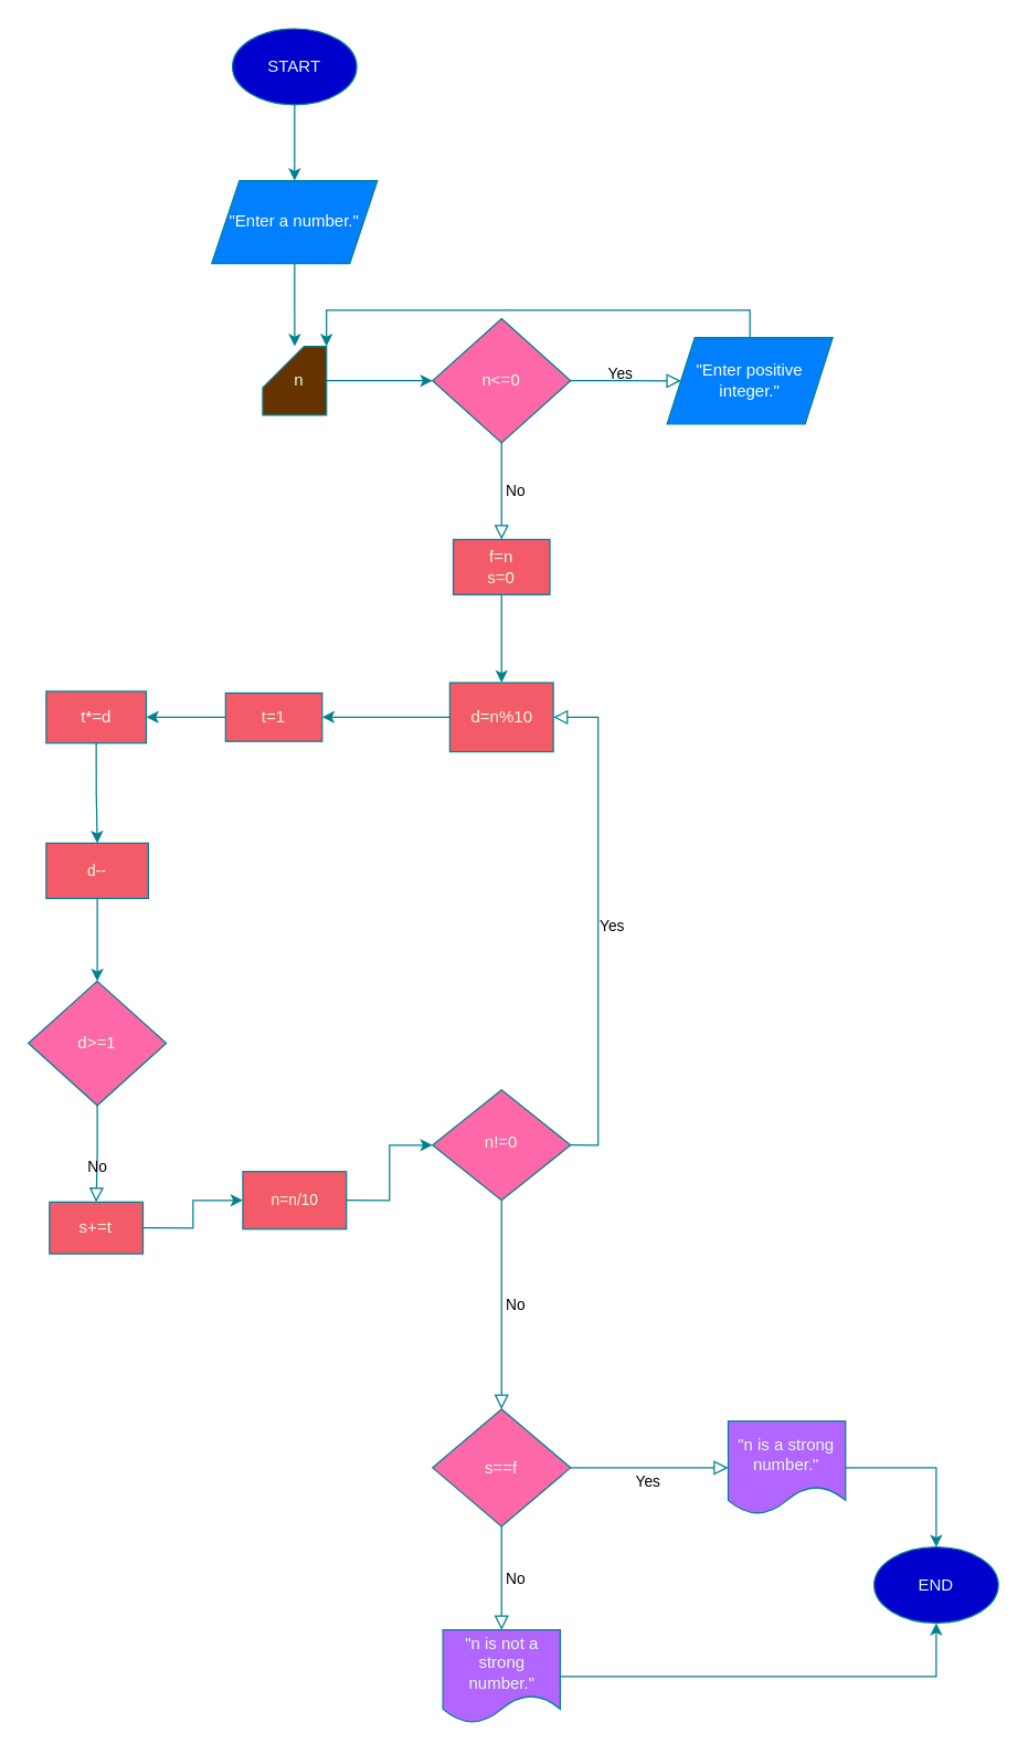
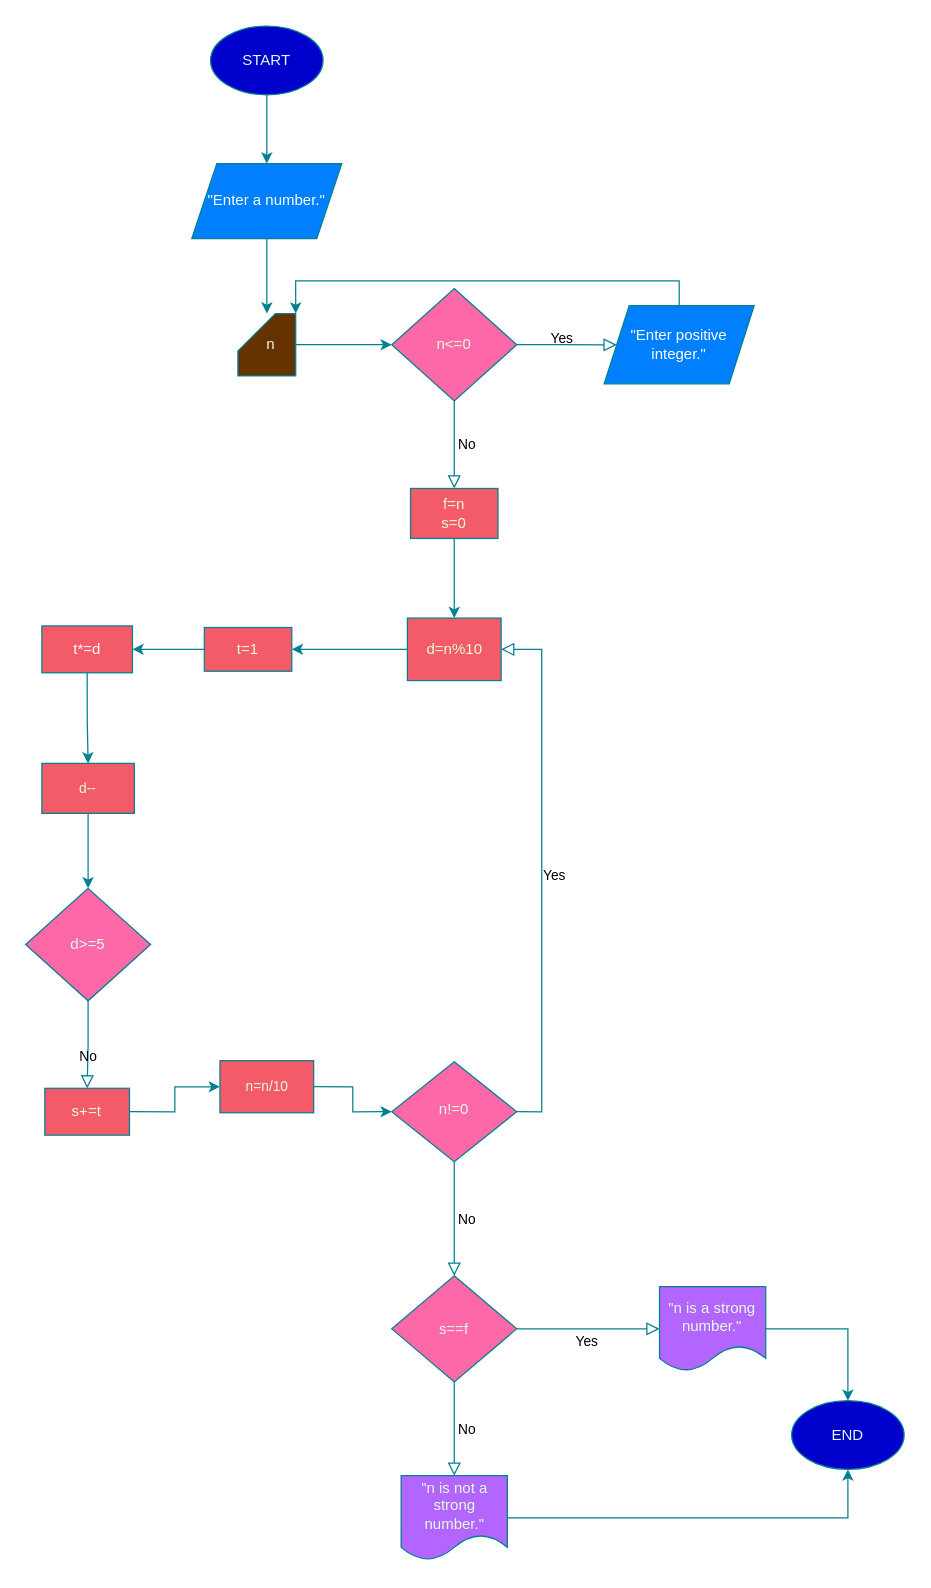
  <mxCell id="0" />
  <mxCell id="1" parent="0" />
  <mxCell id="2" style="edgeStyle=orthogonalEdgeStyle;rounded=0;orthogonalLoop=1;jettySize=auto;html=1;exitX=0.5;exitY=1;exitDx=0;exitDy=0;strokeColor=#028090;fontColor=#E4FDE1;fillColor=#F45B69;" parent="1" source="3" target="4" edge="1"><mxGeometry relative="1" as="geometry"><mxPoint x="213" y="240" as="targetPoint" /></mxGeometry></mxCell>
  <mxCell id="3" value="&lt;font color=&quot;#ffffff&quot;&gt;&quot;Enter a number.&quot;&lt;/font&gt;" style="shape=parallelogram;perimeter=parallelogramPerimeter;whiteSpace=wrap;html=1;fixedSize=1;fillColor=#007FFF;labelBackgroundColor=none;strokeColor=#028090;fontColor=#E4FDE1;" parent="1" vertex="1"><mxGeometry x="153" y="130" width="120" height="60" as="geometry" /></mxCell>
  <mxCell id="4" value="&amp;nbsp; n" style="shape=card;whiteSpace=wrap;html=1;strokeColor=#028090;fontColor=#E4FDE1;fillColor=#663300;" parent="1" vertex="1"><mxGeometry x="189.88" y="250" width="46.25" height="50" as="geometry" /></mxCell>
  <mxCell id="5" value="Yes" style="edgeStyle=orthogonalEdgeStyle;rounded=0;html=1;jettySize=auto;orthogonalLoop=1;fontSize=11;endArrow=block;endFill=0;endSize=8;strokeWidth=1;shadow=0;labelBackgroundColor=none;strokeColor=#028090;fontColor=default;exitX=1;exitY=0.5;exitDx=0;exitDy=0;entryX=1;entryY=0.5;entryDx=0;entryDy=0;" parent="1" source="24" target="9" edge="1"><mxGeometry x="-0.011" y="-10" relative="1" as="geometry"><mxPoint as="offset" /><mxPoint x="443" y="274.97" as="sourcePoint" /><mxPoint x="663" y="440" as="targetPoint" /><Array as="points" /></mxGeometry></mxCell>
  <mxCell id="6" value="No" style="edgeStyle=orthogonalEdgeStyle;rounded=0;html=1;jettySize=auto;orthogonalLoop=1;fontSize=11;endArrow=block;endFill=0;endSize=8;strokeWidth=1;shadow=0;labelBackgroundColor=none;strokeColor=#028090;fontColor=default;exitX=0.5;exitY=1;exitDx=0;exitDy=0;entryX=0.5;entryY=0;entryDx=0;entryDy=0;" parent="1" source="24" target="17" edge="1"><mxGeometry y="10" relative="1" as="geometry"><mxPoint as="offset" /><mxPoint x="283" y="330" as="sourcePoint" /><mxPoint x="373" y="1070" as="targetPoint" /><Array as="points" /></mxGeometry></mxCell>
  <mxCell id="7" style="edgeStyle=orthogonalEdgeStyle;rounded=0;orthogonalLoop=1;jettySize=auto;html=1;exitX=1;exitY=0.5;exitDx=0;exitDy=0;strokeColor=#028090;fontColor=#E4FDE1;fillColor=#F45B69;entryX=0;entryY=0.5;entryDx=0;entryDy=0;exitPerimeter=0;" parent="1" source="4" target="10" edge="1"><mxGeometry relative="1" as="geometry"><mxPoint x="392.793" y="450" as="targetPoint" /></mxGeometry></mxCell>
  <mxCell id="8" style="edgeStyle=orthogonalEdgeStyle;shape=connector;rounded=0;orthogonalLoop=1;jettySize=auto;html=1;exitX=0;exitY=0.5;exitDx=0;exitDy=0;entryX=1;entryY=0.5;entryDx=0;entryDy=0;labelBackgroundColor=default;strokeColor=#028090;align=center;verticalAlign=middle;fontFamily=Helvetica;fontSize=11;fontColor=#E4FDE1;endArrow=classic;fillColor=#F45B69;" edge="1" parent="1" source="9" target="13"><mxGeometry relative="1" as="geometry" /></mxCell>
  <mxCell id="9" value="d=n%10" style="rounded=0;whiteSpace=wrap;html=1;strokeColor=#028090;fontColor=#E4FDE1;fillColor=#F45B69;" parent="1" vertex="1"><mxGeometry x="325.5" y="493.75" width="75" height="50" as="geometry" /></mxCell>
  <mxCell id="10" value="n&amp;lt;=0" style="rhombus;whiteSpace=wrap;html=1;strokeColor=#028090;fontColor=#E4FDE1;fillColor=#FC68A8;" parent="1" vertex="1"><mxGeometry x="313" y="230" width="100" height="90" as="geometry" /></mxCell>
  <mxCell id="11" value="Yes" style="edgeStyle=orthogonalEdgeStyle;rounded=0;html=1;jettySize=auto;orthogonalLoop=1;fontSize=11;endArrow=block;endFill=0;endSize=8;strokeWidth=1;shadow=0;labelBackgroundColor=none;strokeColor=#028090;fontColor=default;exitX=1;exitY=0.5;exitDx=0;exitDy=0;" parent="1" source="10" target="29" edge="1"><mxGeometry x="-0.105" y="5" relative="1" as="geometry"><mxPoint as="offset" /><mxPoint x="483" y="480" as="sourcePoint" /><mxPoint x="533" y="275" as="targetPoint" /><Array as="points" /></mxGeometry></mxCell>
  <mxCell id="12" style="edgeStyle=orthogonalEdgeStyle;rounded=0;orthogonalLoop=1;jettySize=auto;html=1;exitX=0;exitY=0.5;exitDx=0;exitDy=0;strokeColor=#028090;fontColor=#E4FDE1;fillColor=#F45B69;entryX=1;entryY=0.5;entryDx=0;entryDy=0;" parent="1" source="13" target="26" edge="1"><mxGeometry relative="1" as="geometry"><mxPoint x="573" y="590" as="targetPoint" /></mxGeometry></mxCell>
  <mxCell id="13" value="t=1" style="rounded=0;whiteSpace=wrap;html=1;strokeColor=#028090;fontColor=#E4FDE1;fillColor=#F45B69;" parent="1" vertex="1"><mxGeometry x="163" y="501.25" width="70" height="35" as="geometry" /></mxCell>
  <mxCell id="14" value="No" style="edgeStyle=orthogonalEdgeStyle;rounded=0;html=1;jettySize=auto;orthogonalLoop=1;fontSize=11;endArrow=block;endFill=0;endSize=8;strokeWidth=1;shadow=0;labelBackgroundColor=none;strokeColor=#028090;fontColor=default;exitX=0.5;exitY=1;exitDx=0;exitDy=0;" parent="1" source="10" target="16" edge="1"><mxGeometry y="10" relative="1" as="geometry"><mxPoint as="offset" /><mxPoint x="383" y="530" as="sourcePoint" /><mxPoint x="393" y="580" as="targetPoint" /><Array as="points" /></mxGeometry></mxCell>
  <mxCell id="15" style="edgeStyle=orthogonalEdgeStyle;rounded=0;orthogonalLoop=1;jettySize=auto;html=1;exitX=0.5;exitY=1;exitDx=0;exitDy=0;strokeColor=#028090;fontColor=#E4FDE1;fillColor=#F45B69;entryX=0.5;entryY=0;entryDx=0;entryDy=0;" parent="1" source="16" target="9" edge="1"><mxGeometry relative="1" as="geometry"><mxPoint x="392.793" y="640" as="targetPoint" /></mxGeometry></mxCell>
  <mxCell id="16" value="f=n&lt;br&gt;s=0" style="rounded=0;whiteSpace=wrap;html=1;strokeColor=#028090;fontColor=#E4FDE1;fillColor=#F45B69;" parent="1" vertex="1"><mxGeometry x="328" y="390" width="70" height="40" as="geometry" /></mxCell>
  <mxCell id="17" value="s==f" style="rhombus;whiteSpace=wrap;html=1;strokeColor=#028090;fontColor=#E4FDE1;fillColor=#FC68A8;" parent="1" vertex="1"><mxGeometry x="313" y="1020" width="100" height="85" as="geometry" /></mxCell>
- <mxCell id="18" value="d&amp;gt;=1" style="rhombus;whiteSpace=wrap;html=1;strokeColor=#028090;fontColor=#E4FDE1;fillColor=#FC68A8;" parent="1" vertex="1"><mxGeometry x="20" y="710" width="100" height="90" as="geometry" /></mxCell>
+ <mxCell id="18" value="d&amp;gt;=5" style="rhombus;whiteSpace=wrap;html=1;strokeColor=#028090;fontColor=#E4FDE1;fillColor=#FC68A8;" parent="1" vertex="1"><mxGeometry x="20" y="710" width="100" height="90" as="geometry" /></mxCell>
  <mxCell id="19" style="edgeStyle=orthogonalEdgeStyle;shape=connector;rounded=0;orthogonalLoop=1;jettySize=auto;html=1;exitX=1;exitY=0.5;exitDx=0;exitDy=0;labelBackgroundColor=default;strokeColor=#028090;align=center;verticalAlign=middle;fontFamily=Helvetica;fontSize=11;fontColor=#E4FDE1;endArrow=classic;fillColor=#F45B69;entryX=0.5;entryY=0;entryDx=0;entryDy=0;" edge="1" parent="1" source="20" target="21"><mxGeometry relative="1" as="geometry"><mxPoint x="683" y="1062.391" as="targetPoint" /></mxGeometry></mxCell>
  <mxCell id="20" value="&quot;n is a strong number.&quot;" style="shape=document;whiteSpace=wrap;html=1;boundedLbl=1;strokeColor=#028090;fontColor=#E4FDE1;fillColor=#B266FF;" parent="1" vertex="1"><mxGeometry x="527.25" y="1028.75" width="85" height="67.5" as="geometry" /></mxCell>
  <mxCell id="21" value="END" style="ellipse;whiteSpace=wrap;html=1;strokeColor=#028090;fontColor=#E4FDE1;fillColor=#0000CC;" parent="1" vertex="1"><mxGeometry x="633" y="1120" width="90" height="55" as="geometry" /></mxCell>
  <mxCell id="22" style="edgeStyle=orthogonalEdgeStyle;rounded=0;orthogonalLoop=1;jettySize=auto;html=1;exitX=0.5;exitY=1;exitDx=0;exitDy=0;entryX=0.5;entryY=0;entryDx=0;entryDy=0;strokeColor=#028090;fontColor=#E4FDE1;fillColor=#F45B69;" parent="1" source="23" target="3" edge="1"><mxGeometry relative="1" as="geometry" /></mxCell>
  <mxCell id="23" value="START" style="ellipse;whiteSpace=wrap;html=1;strokeColor=#028090;fontColor=#E4FDE1;fillColor=#0000CC;" parent="1" vertex="1"><mxGeometry x="168" y="20" width="90" height="55" as="geometry" /></mxCell>
- <mxCell id="24" value="n!=0" style="rhombus;whiteSpace=wrap;html=1;shadow=0;fontFamily=Helvetica;fontSize=12;align=center;strokeWidth=1;spacing=6;spacingTop=-4;labelBackgroundColor=none;fillColor=#FC68A8;strokeColor=#028090;fontColor=#E4FDE1;" parent="1" vertex="1"><mxGeometry x="313" y="788.75" width="100" height="80" as="geometry" /></mxCell>
+ <mxCell id="24" value="n!=0" style="rhombus;whiteSpace=wrap;html=1;shadow=0;fontFamily=Helvetica;fontSize=12;align=center;strokeWidth=1;spacing=6;spacingTop=-4;labelBackgroundColor=none;fillColor=#FC68A8;strokeColor=#028090;fontColor=#E4FDE1;" parent="1" vertex="1"><mxGeometry x="313" y="848.75" width="100" height="80" as="geometry" /></mxCell>
  <mxCell id="25" style="edgeStyle=orthogonalEdgeStyle;shape=connector;rounded=0;orthogonalLoop=1;jettySize=auto;html=1;exitX=0.5;exitY=1;exitDx=0;exitDy=0;labelBackgroundColor=default;strokeColor=#028090;align=center;verticalAlign=middle;fontFamily=Helvetica;fontSize=11;fontColor=#E4FDE1;endArrow=classic;fillColor=#F45B69;" parent="1" source="26" target="32" edge="1"><mxGeometry relative="1" as="geometry"><mxPoint x="649" y="600" as="targetPoint" /></mxGeometry></mxCell>
  <mxCell id="26" value="&lt;font color=&quot;#ffffff&quot;&gt;t*=d&lt;/font&gt;" style="rounded=0;whiteSpace=wrap;html=1;fillColor=#F45B69;strokeColor=#028090;" parent="1" vertex="1"><mxGeometry x="33" y="500" width="72.5" height="37.5" as="geometry" /></mxCell>
  <mxCell id="27" style="edgeStyle=orthogonalEdgeStyle;shape=connector;rounded=0;orthogonalLoop=1;jettySize=auto;html=1;exitX=1;exitY=0.5;exitDx=0;exitDy=0;labelBackgroundColor=default;strokeColor=#028090;align=center;verticalAlign=middle;fontFamily=Helvetica;fontSize=11;fontColor=#E4FDE1;endArrow=classic;fillColor=#F45B69;" edge="1" parent="1" source="28" target="35"><mxGeometry relative="1" as="geometry"><mxPoint x="173" y="888.316" as="targetPoint" /></mxGeometry></mxCell>
  <mxCell id="28" value="s+=t" style="rounded=0;whiteSpace=wrap;html=1;strokeColor=#028090;align=center;verticalAlign=middle;fontFamily=Helvetica;fontSize=12;fontColor=#E4FDE1;fillColor=#F45B69;" parent="1" vertex="1"><mxGeometry x="35.37" y="870" width="67.75" height="37.5" as="geometry" /></mxCell>
  <mxCell id="29" value="&lt;font color=&quot;#ffffff&quot;&gt;&quot;Enter positive integer.&quot;&lt;/font&gt;" style="shape=parallelogram;perimeter=parallelogramPerimeter;whiteSpace=wrap;html=1;fixedSize=1;strokeColor=#028090;fillColor=#007FFF;" vertex="1" parent="1"><mxGeometry x="483" y="243.75" width="120" height="62.5" as="geometry" /></mxCell>
  <mxCell id="30" style="edgeStyle=orthogonalEdgeStyle;shape=connector;rounded=0;orthogonalLoop=1;jettySize=auto;html=1;exitX=0.5;exitY=0;exitDx=0;exitDy=0;entryX=1;entryY=0;entryDx=0;entryDy=0;entryPerimeter=0;labelBackgroundColor=default;strokeColor=#028090;align=center;verticalAlign=middle;fontFamily=Helvetica;fontSize=11;fontColor=#E4FDE1;endArrow=classic;fillColor=#F45B69;" edge="1" parent="1" source="29" target="4"><mxGeometry relative="1" as="geometry" /></mxCell>
  <mxCell id="31" style="edgeStyle=orthogonalEdgeStyle;shape=connector;rounded=0;orthogonalLoop=1;jettySize=auto;html=1;exitX=0.5;exitY=1;exitDx=0;exitDy=0;entryX=0.5;entryY=0;entryDx=0;entryDy=0;labelBackgroundColor=default;strokeColor=#028090;align=center;verticalAlign=middle;fontFamily=Helvetica;fontSize=11;fontColor=#E4FDE1;endArrow=classic;fillColor=#F45B69;" edge="1" parent="1" source="32" target="18"><mxGeometry relative="1" as="geometry" /></mxCell>
  <mxCell id="32" value="d--" style="rounded=0;whiteSpace=wrap;html=1;strokeColor=#028090;align=center;verticalAlign=middle;fontFamily=Helvetica;fontSize=11;fontColor=#E4FDE1;fillColor=#F45B69;" vertex="1" parent="1"><mxGeometry x="33" y="610" width="74" height="40" as="geometry" /></mxCell>
  <mxCell id="33" value="No" style="edgeStyle=orthogonalEdgeStyle;rounded=0;html=1;jettySize=auto;orthogonalLoop=1;fontSize=11;endArrow=block;endFill=0;endSize=8;strokeWidth=1;shadow=0;labelBackgroundColor=none;strokeColor=#028090;fontColor=default;exitX=0.5;exitY=1;exitDx=0;exitDy=0;entryX=0.5;entryY=0;entryDx=0;entryDy=0;" edge="1" parent="1" source="18" target="28"><mxGeometry y="10" relative="1" as="geometry"><mxPoint as="offset" /><mxPoint x="663" y="810" as="sourcePoint" /><mxPoint x="562" y="810" as="targetPoint" /><Array as="points" /></mxGeometry></mxCell>
  <mxCell id="34" style="edgeStyle=orthogonalEdgeStyle;shape=connector;rounded=0;orthogonalLoop=1;jettySize=auto;html=1;exitX=1;exitY=0.5;exitDx=0;exitDy=0;entryX=0;entryY=0.5;entryDx=0;entryDy=0;labelBackgroundColor=default;strokeColor=#028090;align=center;verticalAlign=middle;fontFamily=Helvetica;fontSize=11;fontColor=#E4FDE1;endArrow=classic;fillColor=#F45B69;" edge="1" parent="1" source="35" target="24"><mxGeometry relative="1" as="geometry" /></mxCell>
  <mxCell id="35" value="n=n/10" style="rounded=0;whiteSpace=wrap;html=1;strokeColor=#028090;align=center;verticalAlign=middle;fontFamily=Helvetica;fontSize=11;fontColor=#E4FDE1;fillColor=#F45B69;" vertex="1" parent="1"><mxGeometry x="175.51" y="847.91" width="75" height="41.68" as="geometry" /></mxCell>
  <mxCell id="36" value="Yes" style="edgeStyle=orthogonalEdgeStyle;rounded=0;html=1;jettySize=auto;orthogonalLoop=1;fontSize=11;endArrow=block;endFill=0;endSize=8;strokeWidth=1;shadow=0;labelBackgroundColor=none;strokeColor=#028090;fontColor=default;exitX=1;exitY=0.5;exitDx=0;exitDy=0;entryX=0;entryY=0.5;entryDx=0;entryDy=0;" edge="1" parent="1" source="17" target="20"><mxGeometry x="-0.011" y="-10" relative="1" as="geometry"><mxPoint as="offset" /><mxPoint x="473" y="1070" as="sourcePoint" /><mxPoint x="461" y="700" as="targetPoint" /><Array as="points" /></mxGeometry></mxCell>
  <mxCell id="37" style="edgeStyle=orthogonalEdgeStyle;shape=connector;rounded=0;orthogonalLoop=1;jettySize=auto;html=1;exitX=1;exitY=0.5;exitDx=0;exitDy=0;labelBackgroundColor=default;strokeColor=#028090;align=center;verticalAlign=middle;fontFamily=Helvetica;fontSize=11;fontColor=#E4FDE1;endArrow=classic;fillColor=#F45B69;entryX=0.5;entryY=1;entryDx=0;entryDy=0;" edge="1" parent="1" source="38" target="21"><mxGeometry relative="1" as="geometry"><mxPoint x="673" y="1214" as="targetPoint" /></mxGeometry></mxCell>
  <mxCell id="38" value="&quot;n is not a strong number.&quot;" style="shape=document;whiteSpace=wrap;html=1;boundedLbl=1;strokeColor=#028090;fontColor=#E4FDE1;fillColor=#B266FF;" vertex="1" parent="1"><mxGeometry x="320.5" y="1180" width="85" height="67.5" as="geometry" /></mxCell>
  <mxCell id="39" value="No" style="edgeStyle=orthogonalEdgeStyle;rounded=0;html=1;jettySize=auto;orthogonalLoop=1;fontSize=11;endArrow=block;endFill=0;endSize=8;strokeWidth=1;shadow=0;labelBackgroundColor=none;strokeColor=#028090;fontColor=default;exitX=0.5;exitY=1;exitDx=0;exitDy=0;entryX=0.5;entryY=0;entryDx=0;entryDy=0;" edge="1" parent="1" source="17" target="38"><mxGeometry y="10" relative="1" as="geometry"><mxPoint as="offset" /><mxPoint x="373" y="1140" as="sourcePoint" /><mxPoint x="373" y="1231" as="targetPoint" /><Array as="points" /></mxGeometry></mxCell>
